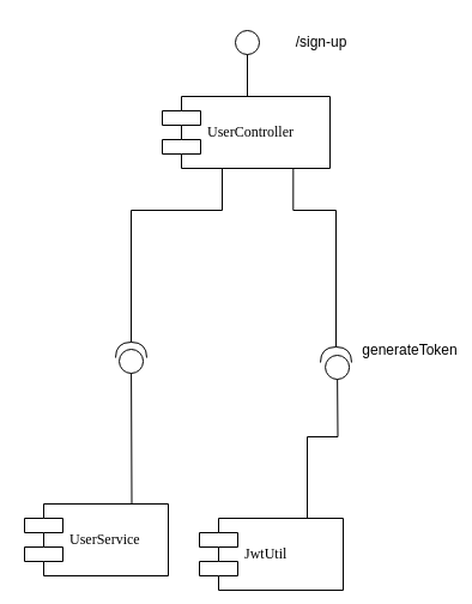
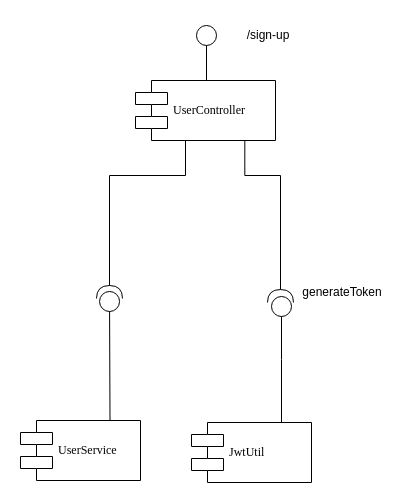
  <mxCell id="0" />
  <mxCell id="1" parent="0" />
  <mxCell id="2" style="edgeStyle=orthogonalEdgeStyle;rounded=0;orthogonalLoop=1;jettySize=auto;html=1;exitX=0.25;exitY=1;exitDx=0;exitDy=0;endArrow=halfCircle;endFill=0;endSize=11;" parent="1" edge="1"><mxGeometry relative="1" as="geometry"><mxPoint x="109" y="298" as="targetPoint" /><mxPoint x="185" y="135" as="sourcePoint" /><Array as="points"><mxPoint x="185" y="175" /><mxPoint x="109" y="175" /></Array></mxGeometry></mxCell>
  <mxCell id="3" value="UserController" style="shape=component;align=left;spacingLeft=36;rounded=0;shadow=0;comic=0;labelBackgroundColor=none;strokeWidth=1;fontFamily=Verdana;fontSize=12;html=1;" parent="1" vertex="1"><mxGeometry x="135" y="80" width="140" height="60" as="geometry" /></mxCell>
  <mxCell id="4" value="" style="ellipse;whiteSpace=wrap;html=1;rounded=0;shadow=0;comic=0;labelBackgroundColor=none;strokeWidth=1;fontFamily=Verdana;fontSize=12;align=center;" parent="1" vertex="1"><mxGeometry x="196" y="25" width="20" height="20" as="geometry" /></mxCell>
  <mxCell id="5" style="edgeStyle=orthogonalEdgeStyle;rounded=0;orthogonalLoop=1;jettySize=auto;html=1;exitX=0.75;exitY=0;exitDx=0;exitDy=0;endArrow=circle;endFill=0;endSize=9;" parent="1" source="6" edge="1"><mxGeometry relative="1" as="geometry"><mxPoint x="281" y="295" as="targetPoint" /></mxGeometry></mxCell>
- <mxCell id="6" value="JwtUtil" style="shape=component;align=left;spacingLeft=36;rounded=0;shadow=0;comic=0;labelBackgroundColor=none;strokeWidth=1;fontFamily=Verdana;fontSize=12;html=1;" parent="1" vertex="1"><mxGeometry x="166" y="432" width="120" height="60" as="geometry" /></mxCell>
+ <mxCell id="6" value="JwtUtil" style="shape=component;align=left;spacingLeft=36;rounded=0;shadow=0;comic=0;labelBackgroundColor=none;strokeWidth=1;fontFamily=Verdana;fontSize=12;html=1;" parent="1" vertex="1"><mxGeometry x="191" y="422" width="120" height="60" as="geometry" /></mxCell>
  <mxCell id="7" style="edgeStyle=elbowEdgeStyle;rounded=0;html=1;labelBackgroundColor=none;startArrow=none;startFill=0;startSize=8;endArrow=none;endFill=0;endSize=16;fontFamily=Verdana;fontSize=12;" parent="1" source="4" target="3" edge="1"><mxGeometry relative="1" as="geometry" /></mxCell>
  <mxCell id="8" value="" style="edgeStyle=orthogonalEdgeStyle;rounded=0;orthogonalLoop=1;jettySize=auto;html=1;exitX=0.75;exitY=0;exitDx=0;exitDy=0;endArrow=circle;endFill=0;strokeWidth=1;endSize=9;" parent="1" edge="1"><mxGeometry relative="1" as="geometry"><mxPoint x="109" y="290" as="targetPoint" /><mxPoint x="139" y="420" as="sourcePoint" /></mxGeometry></mxCell>
  <mxCell id="9" value="UserService" style="shape=component;align=left;spacingLeft=36;rounded=0;shadow=0;comic=0;labelBackgroundColor=none;strokeWidth=1;fontFamily=Verdana;fontSize=12;html=1;" parent="1" vertex="1"><mxGeometry x="20" y="420" width="120" height="60" as="geometry" /></mxCell>
  <mxCell id="10" value="generateToken" style="text;html=1;strokeColor=none;fillColor=none;align=center;verticalAlign=middle;whiteSpace=wrap;rounded=0;" parent="1" vertex="1"><mxGeometry x="312" y="277" width="60" height="30" as="geometry" /></mxCell>
  <mxCell id="11" style="edgeStyle=orthogonalEdgeStyle;rounded=0;orthogonalLoop=1;jettySize=auto;html=1;endArrow=halfCircle;endFill=0;endSize=11;exitX=0.781;exitY=0.996;exitDx=0;exitDy=0;exitPerimeter=0;" parent="1" source="3" edge="1"><mxGeometry relative="1" as="geometry"><mxPoint x="280" y="302" as="targetPoint" /><mxPoint x="246" y="145" as="sourcePoint" /><Array as="points"><mxPoint x="245" y="175" /><mxPoint x="280" y="175" /></Array></mxGeometry></mxCell>
  <mxCell id="12" value="/sign-up" style="text;html=1;strokeColor=none;fillColor=none;align=center;verticalAlign=middle;whiteSpace=wrap;rounded=0;" parent="1" vertex="1"><mxGeometry x="238" y="20" width="60" height="30" as="geometry" /></mxCell>
